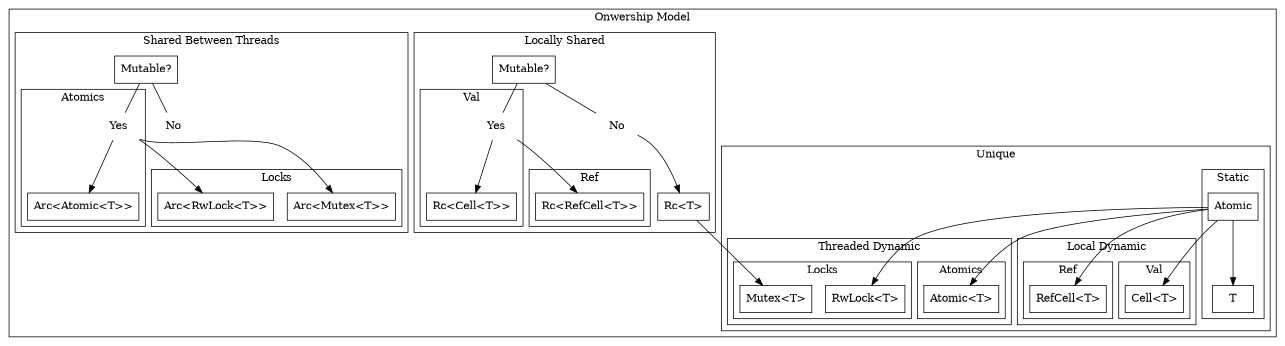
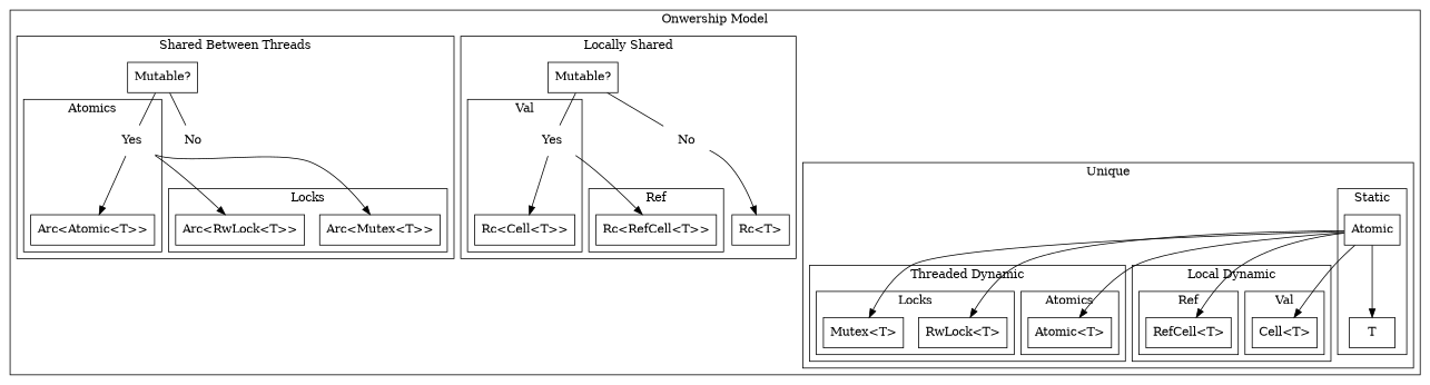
  digraph {
    node [shape=box]
    n1 [label=Atomic]
    n2 [label=T]
    n3 [label="Cell<T>"]
    n4 [label="RefCell<T>"]
    n5 [label="Atomic<T>"]
    n6 [label="Mutex<T>"]
    n7 [label="RwLock<T>"]
    n8 [label=Yes shape=plaintext]
    n9 [label="Rc<Cell<T>>"]
    n10 [label="Rc<RefCell<T>>"]
    n11 [label="Mutable?"]
    n12 [label=No shape=plaintext]
    n13 [label="Rc<T>"]
    n14 [label=Yes shape=plaintext]
    n15 [label="Arc<Atomic<T>>"]
    n16 [label="Arc<Mutex<T>>"]
    n17 [label="Arc<RwLock<T>>"]
    n18 [label="Mutable?"]
    n19 [label=No shape=plaintext]
    subgraph cluster_1 {
      label="Onwership Model"
      subgraph cluster_2 {
        label=Unique
        subgraph cluster_3 {
          label=Static
          n1
          n2
        }
        subgraph cluster_4 {
          label="Local Dynamic"
          subgraph cluster_5 {
            label=Val
            n3
          }
          subgraph cluster_6 {
            label=Ref
            n4
          }
        }
        subgraph cluster_7 {
          label="Threaded Dynamic"
          subgraph cluster_8 {
            label=Atomics
            n5
          }
          subgraph cluster_9 {
            label=Locks
            n6
            n7
          }
        }
      }
      subgraph cluster_10 {
        label="Locally Shared"
        n11
        n12
        n13
        subgraph cluster_11 {
          label=Val
          n8
          n9
        }
        subgraph cluster_12 {
          label=Ref
          n10
        }
      }
      subgraph cluster_13 {
        label="Shared Between Threads"
        n18
        n19
        subgraph cluster_14 {
          label=Atomics
          n14
          n15
        }
        subgraph cluster_15 {
          label=Locks
          n16
          n17
        }
      }
    }
    n1 -> n2
    n1 -> n3
    n1 -> n4
    n1 -> n5
-   n13 -> n6
+   n1 -> n6
    n1 -> n7
    n8 -> n9
    n8 -> n10
    n11 -> n8 [arrowhead=none]
    n11 -> n12 [arrowhead=none]
    n12 -> n13
    n14 -> n15
    n14 -> n16
    n14 -> n17
    n18 -> n14 [arrowhead=none]
    n18 -> n19 [arrowhead=none]
  }
